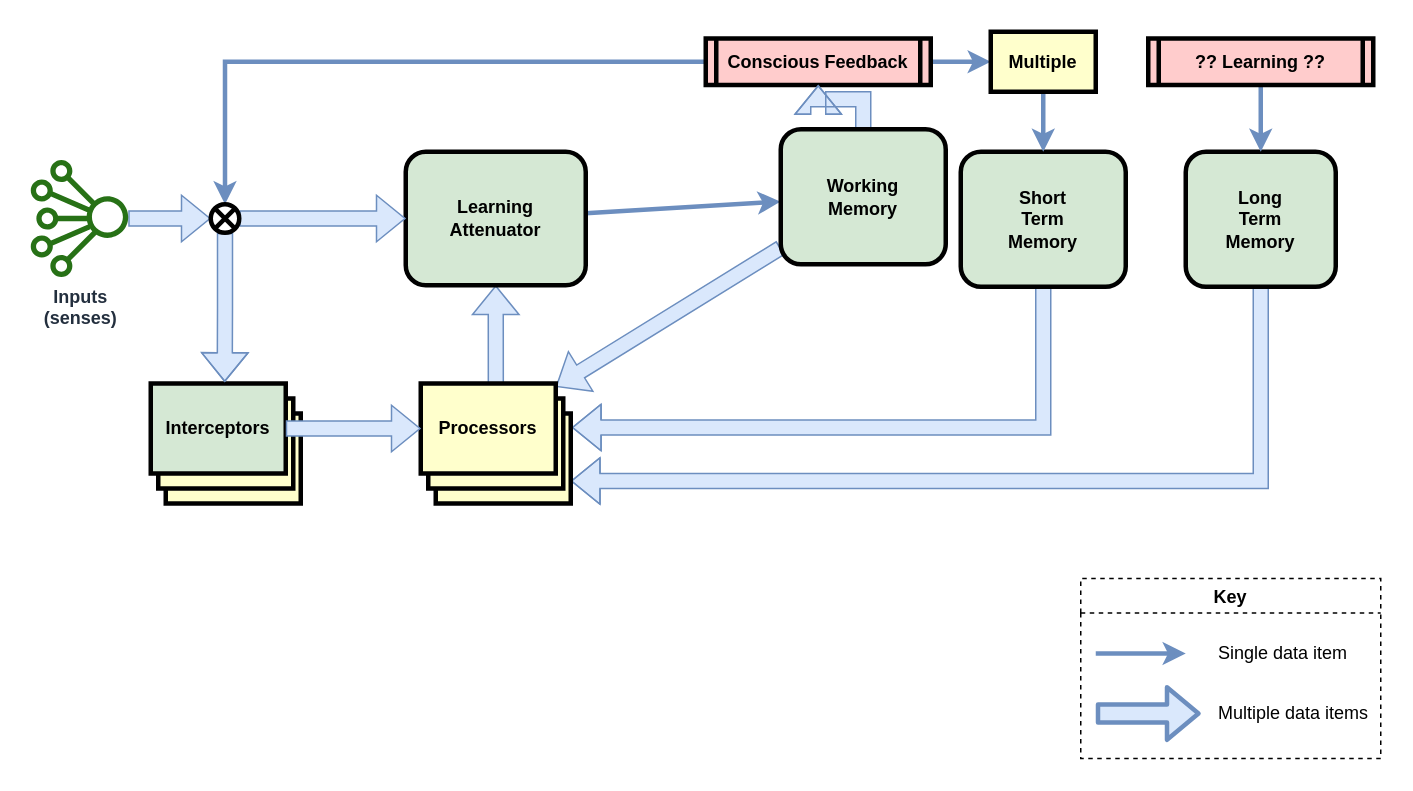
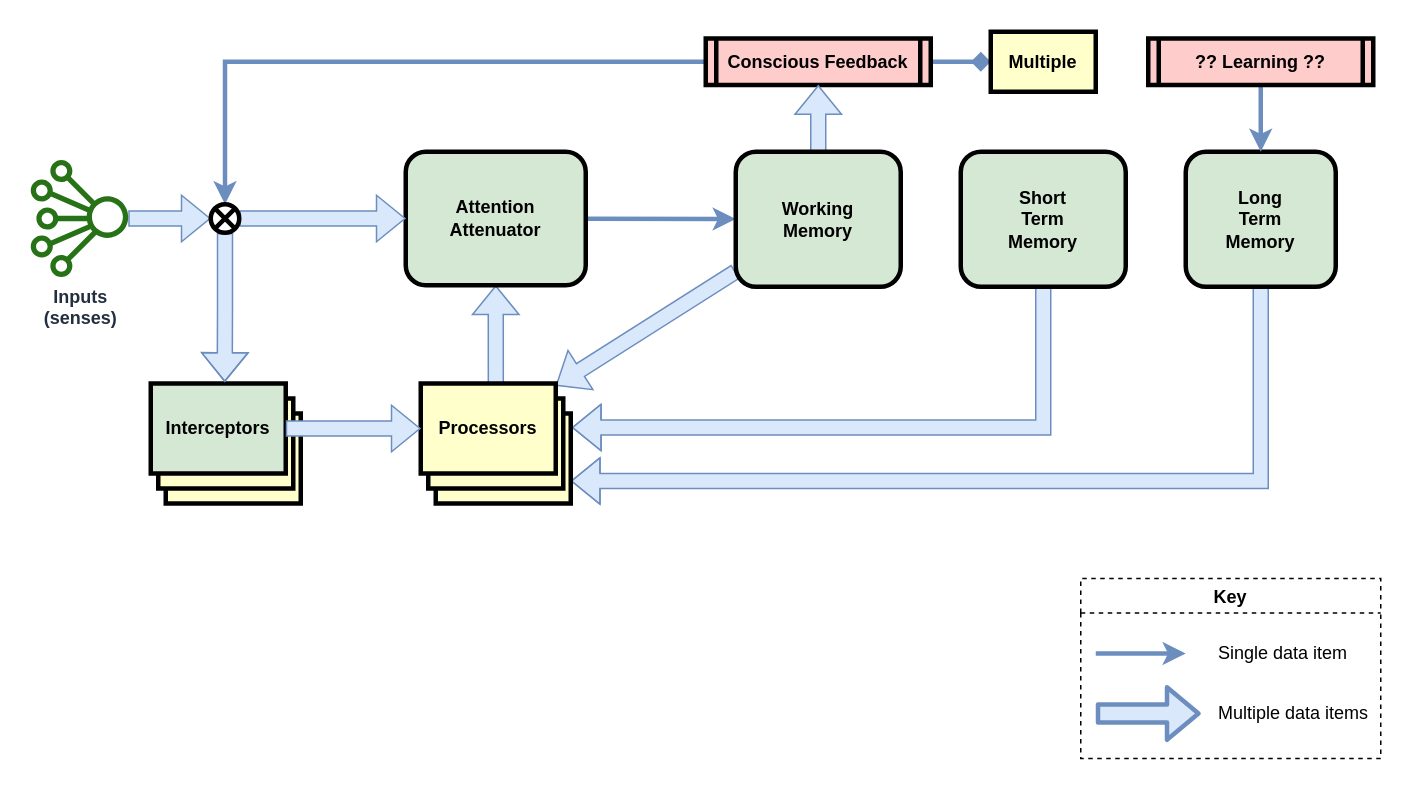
  <mxCell id="0" />
  <mxCell id="1" parent="0" />
  <mxCell id="2" style="edgeStyle=orthogonalEdgeStyle;rounded=0;orthogonalLoop=1;jettySize=auto;html=1;entryX=0.5;entryY=0;entryDx=0;entryDy=0;fillColor=#dae8fc;strokeColor=#6c8ebf;strokeWidth=3;" parent="1" source="4" target="27" edge="1"><mxGeometry relative="1" as="geometry" /></mxCell>
- <mxCell id="3" style="edgeStyle=orthogonalEdgeStyle;rounded=0;orthogonalLoop=1;jettySize=auto;html=1;fillColor=#dae8fc;strokeColor=#6c8ebf;strokeWidth=3;" parent="1" source="4" target="30" edge="1"><mxGeometry relative="1" as="geometry" /></mxCell>
+ <mxCell id="3" style="edgeStyle=orthogonalEdgeStyle;rounded=0;orthogonalLoop=1;jettySize=auto;html=1;fillColor=#dae8fc;strokeColor=#6c8ebf;strokeWidth=3;endArrow=diamond;" parent="1" source="4" target="30" edge="1"><mxGeometry relative="1" as="geometry" /></mxCell>
  <mxCell id="4" value="Conscious Feedback" style="shape=process;whiteSpace=wrap;align=center;verticalAlign=middle;size=0.048;fontStyle=1;strokeWidth=3;fillColor=#FFCCCC" parent="1" vertex="1"><mxGeometry x="470" y="25" width="150" height="31" as="geometry" /></mxCell>
  <mxCell id="5" style="rounded=0;orthogonalLoop=1;jettySize=auto;html=1;shape=flexArrow;fillColor=#dae8fc;strokeColor=#6c8ebf;entryX=0.5;entryY=1;entryDx=0;entryDy=0;exitX=0.556;exitY=0;exitDx=0;exitDy=0;exitPerimeter=0;" parent="1" source="18" target="7" edge="1"><mxGeometry relative="1" as="geometry"><mxPoint x="300" y="215" as="sourcePoint" /></mxGeometry></mxCell>
  <mxCell id="6" style="rounded=0;orthogonalLoop=1;jettySize=auto;html=1;strokeWidth=3;fillColor=#dae8fc;strokeColor=#6c8ebf;" parent="1" source="7" target="10" edge="1"><mxGeometry relative="1" as="geometry" /></mxCell>
- <mxCell id="7" value="Learning&lt;br&gt;Attenuator" style="rounded=1;whiteSpace=wrap;html=1;strokeWidth=3;fillColor=#d5e8d4;strokeColor=#000000;fontStyle=1" parent="1" vertex="1"><mxGeometry x="270" y="100.5" width="120" height="89" as="geometry" /></mxCell>
+ <mxCell id="7" value="Attention&lt;br&gt;Attenuator" style="rounded=1;whiteSpace=wrap;html=1;strokeWidth=3;fillColor=#d5e8d4;strokeColor=#000000;fontStyle=1" parent="1" vertex="1"><mxGeometry x="270" y="100.5" width="120" height="89" as="geometry" /></mxCell>
  <mxCell id="8" style="edgeStyle=orthogonalEdgeStyle;rounded=0;orthogonalLoop=1;jettySize=auto;html=1;shape=flexArrow;fillColor=#dae8fc;strokeColor=#6c8ebf;" parent="1" source="10" target="4" edge="1"><mxGeometry relative="1" as="geometry" /></mxCell>
  <mxCell id="9" style="rounded=0;orthogonalLoop=1;jettySize=auto;html=1;shape=flexArrow;fillColor=#dae8fc;strokeColor=#6c8ebf;" parent="1" source="10" target="18" edge="1"><mxGeometry relative="1" as="geometry" /></mxCell>
- <mxCell id="10" value="Working&lt;br&gt;Memory" style="rounded=1;whiteSpace=wrap;html=1;strokeWidth=3;fillColor=#d5e8d4;strokeColor=#000000;fontStyle=1" parent="1" vertex="1"><mxGeometry x="520" y="85.5" width="110" height="90" as="geometry" /></mxCell>
+ <mxCell id="10" value="Working&lt;br&gt;Memory" style="rounded=1;whiteSpace=wrap;html=1;strokeWidth=3;fillColor=#d5e8d4;strokeColor=#000000;fontStyle=1" parent="1" vertex="1"><mxGeometry x="490" y="100.5" width="110" height="90" as="geometry" /></mxCell>
  <mxCell id="11" style="edgeStyle=orthogonalEdgeStyle;shape=flexArrow;rounded=0;orthogonalLoop=1;jettySize=auto;html=1;fillColor=#dae8fc;strokeColor=#6c8ebf;exitX=0.5;exitY=1;exitDx=0;exitDy=0;entryX=1.008;entryY=0.156;entryDx=0;entryDy=0;entryPerimeter=0;" parent="1" source="12" target="16" edge="1"><mxGeometry relative="1" as="geometry"><Array as="points"><mxPoint x="695" y="284" /></Array></mxGeometry></mxCell>
  <mxCell id="12" value="Short&lt;br&gt;Term&lt;br&gt;Memory" style="rounded=1;whiteSpace=wrap;html=1;strokeWidth=3;fillColor=#d5e8d4;strokeColor=#000000;fontStyle=1" parent="1" vertex="1"><mxGeometry x="640" y="100.5" width="110" height="90" as="geometry" /></mxCell>
  <mxCell id="13" style="edgeStyle=orthogonalEdgeStyle;shape=flexArrow;rounded=0;orthogonalLoop=1;jettySize=auto;html=1;entryX=1;entryY=0.75;entryDx=0;entryDy=0;fillColor=#dae8fc;strokeColor=#6c8ebf;" parent="1" source="14" target="16" edge="1"><mxGeometry relative="1" as="geometry"><Array as="points"><mxPoint x="840" y="320" /></Array></mxGeometry></mxCell>
  <mxCell id="14" value="Long&lt;br&gt;Term&lt;br&gt;Memory" style="rounded=1;whiteSpace=wrap;html=1;strokeWidth=3;fillColor=#d5e8d4;strokeColor=#000000;fontStyle=1" parent="1" vertex="1"><mxGeometry x="790" y="100.5" width="100" height="90" as="geometry" /></mxCell>
  <mxCell id="15" value="" style="group" parent="1" vertex="1" connectable="0"><mxGeometry x="280" y="255" width="100" height="80" as="geometry" /></mxCell>
  <mxCell id="16" value="" style="whiteSpace=wrap;align=center;verticalAlign=middle;fontStyle=1;strokeWidth=3;fillColor=#FFFFCC" parent="15" vertex="1"><mxGeometry x="10" y="20" width="90" height="60" as="geometry" /></mxCell>
  <mxCell id="17" value="" style="whiteSpace=wrap;align=center;verticalAlign=middle;fontStyle=1;strokeWidth=3;fillColor=#FFFFCC" parent="15" vertex="1"><mxGeometry x="5" y="10" width="90" height="60" as="geometry" /></mxCell>
  <mxCell id="18" value="Processors" style="whiteSpace=wrap;align=center;verticalAlign=middle;fontStyle=1;strokeWidth=3;fillColor=#FFFFCC" parent="15" vertex="1"><mxGeometry width="90" height="60" as="geometry" /></mxCell>
  <mxCell id="19" value="" style="group" parent="1" vertex="1" connectable="0"><mxGeometry x="100" y="255" width="100" height="80" as="geometry" /></mxCell>
  <mxCell id="20" value="" style="whiteSpace=wrap;align=center;verticalAlign=middle;fontStyle=1;strokeWidth=3;fillColor=#FFFFCC" parent="19" vertex="1"><mxGeometry x="10" y="20" width="90" height="60" as="geometry" /></mxCell>
  <mxCell id="21" value="" style="whiteSpace=wrap;align=center;verticalAlign=middle;fontStyle=1;strokeWidth=3;fillColor=#FFFFCC" parent="19" vertex="1"><mxGeometry x="5" y="10" width="90" height="60" as="geometry" /></mxCell>
  <mxCell id="22" value="Interceptors" style="whiteSpace=wrap;align=center;verticalAlign=middle;fontStyle=1;strokeWidth=3;fillColor=#d5e8d4;" parent="19" vertex="1"><mxGeometry width="90" height="60" as="geometry" /></mxCell>
  <mxCell id="23" style="edgeStyle=orthogonalEdgeStyle;rounded=0;orthogonalLoop=1;jettySize=auto;html=1;entryX=0;entryY=0.5;entryDx=0;entryDy=0;shape=flexArrow;fillColor=#dae8fc;strokeColor=#6c8ebf;" parent="1" source="24" target="27" edge="1"><mxGeometry relative="1" as="geometry" /></mxCell>
  <mxCell id="24" value="Inputs&lt;br&gt;(senses)" style="outlineConnect=0;fontColor=#232F3E;gradientColor=none;fillColor=#277116;strokeColor=none;dashed=0;verticalLabelPosition=bottom;verticalAlign=top;align=center;html=1;fontSize=12;fontStyle=1;aspect=fixed;pointerEvents=1;shape=mxgraph.aws4.iot_analytics_channel;" parent="1" vertex="1"><mxGeometry x="20" y="106" width="65" height="78" as="geometry" /></mxCell>
  <mxCell id="25" style="edgeStyle=orthogonalEdgeStyle;rounded=0;orthogonalLoop=1;jettySize=auto;html=1;shape=flexArrow;fillColor=#dae8fc;strokeColor=#6c8ebf;" parent="1" source="27" target="7" edge="1"><mxGeometry relative="1" as="geometry" /></mxCell>
  <mxCell id="26" style="rounded=0;orthogonalLoop=1;jettySize=auto;html=1;shape=flexArrow;fillColor=#dae8fc;strokeColor=#6c8ebf;entryX=0.548;entryY=-0.017;entryDx=0;entryDy=0;entryPerimeter=0;edgeStyle=orthogonalEdgeStyle;" parent="1" source="27" target="22" edge="1"><mxGeometry relative="1" as="geometry"><mxPoint x="146" y="245" as="targetPoint" /></mxGeometry></mxCell>
  <mxCell id="27" value="" style="shape=sumEllipse;perimeter=ellipsePerimeter;whiteSpace=wrap;html=1;backgroundOutline=1;strokeColor=#000000;strokeWidth=3;" parent="1" vertex="1"><mxGeometry x="140" y="135.5" width="19" height="19" as="geometry" /></mxCell>
  <mxCell id="28" style="edgeStyle=orthogonalEdgeStyle;rounded=0;orthogonalLoop=1;jettySize=auto;html=1;shape=flexArrow;fillColor=#dae8fc;strokeColor=#6c8ebf;" parent="1" source="22" target="18" edge="1"><mxGeometry relative="1" as="geometry" /></mxCell>
- <mxCell id="29" style="edgeStyle=orthogonalEdgeStyle;rounded=0;orthogonalLoop=1;jettySize=auto;html=1;fillColor=#dae8fc;strokeColor=#6c8ebf;strokeWidth=3;" parent="1" source="30" target="12" edge="1"><mxGeometry relative="1" as="geometry" /></mxCell>
  <mxCell id="30" value="Multiple" style="whiteSpace=wrap;align=center;verticalAlign=middle;fontStyle=1;strokeWidth=3;fillColor=#FFFFCC" parent="1" vertex="1"><mxGeometry x="660" y="20.5" width="70" height="40" as="geometry" /></mxCell>
  <mxCell id="31" style="edgeStyle=none;rounded=0;orthogonalLoop=1;jettySize=auto;html=1;strokeWidth=3;fillColor=#dae8fc;strokeColor=#6c8ebf;" parent="1" source="32" target="14" edge="1"><mxGeometry relative="1" as="geometry" /></mxCell>
  <mxCell id="32" value="?? Learning ??" style="shape=process;whiteSpace=wrap;align=center;verticalAlign=middle;size=0.048;fontStyle=1;strokeWidth=3;fillColor=#FFCCCC" parent="1" vertex="1"><mxGeometry x="765" y="25" width="150" height="31" as="geometry" /></mxCell>
  <mxCell id="33" value="Key" style="swimlane;strokeColor=#000000;strokeWidth=1;dashed=1;align=center;" parent="1" vertex="1"><mxGeometry x="720" y="385" width="200" height="120" as="geometry" /></mxCell>
  <mxCell id="34" value="" style="endArrow=classic;html=1;strokeWidth=3;fillColor=#dae8fc;strokeColor=#6c8ebf;shape=flexArrow;" parent="33" edge="1"><mxGeometry width="50" height="50" relative="1" as="geometry"><mxPoint x="10" y="90" as="sourcePoint" /><mxPoint x="80" y="90" as="targetPoint" /></mxGeometry></mxCell>
  <mxCell id="35" value="Single data item" style="text;html=1;strokeColor=none;fillColor=none;align=left;verticalAlign=middle;whiteSpace=wrap;rounded=0;dashed=1;" parent="33" vertex="1"><mxGeometry x="90" y="40" width="110" height="20" as="geometry" /></mxCell>
  <mxCell id="36" value="Multiple data items" style="text;html=1;strokeColor=none;fillColor=none;align=left;verticalAlign=middle;whiteSpace=wrap;rounded=0;dashed=1;" parent="33" vertex="1"><mxGeometry x="90" y="80" width="110" height="20" as="geometry" /></mxCell>
  <mxCell id="37" value="" style="endArrow=classic;html=1;strokeWidth=3;fillColor=#dae8fc;strokeColor=#6c8ebf;" parent="1" edge="1"><mxGeometry width="50" height="50" relative="1" as="geometry"><mxPoint x="730" y="435" as="sourcePoint" /><mxPoint x="790" y="435" as="targetPoint" /></mxGeometry></mxCell>
